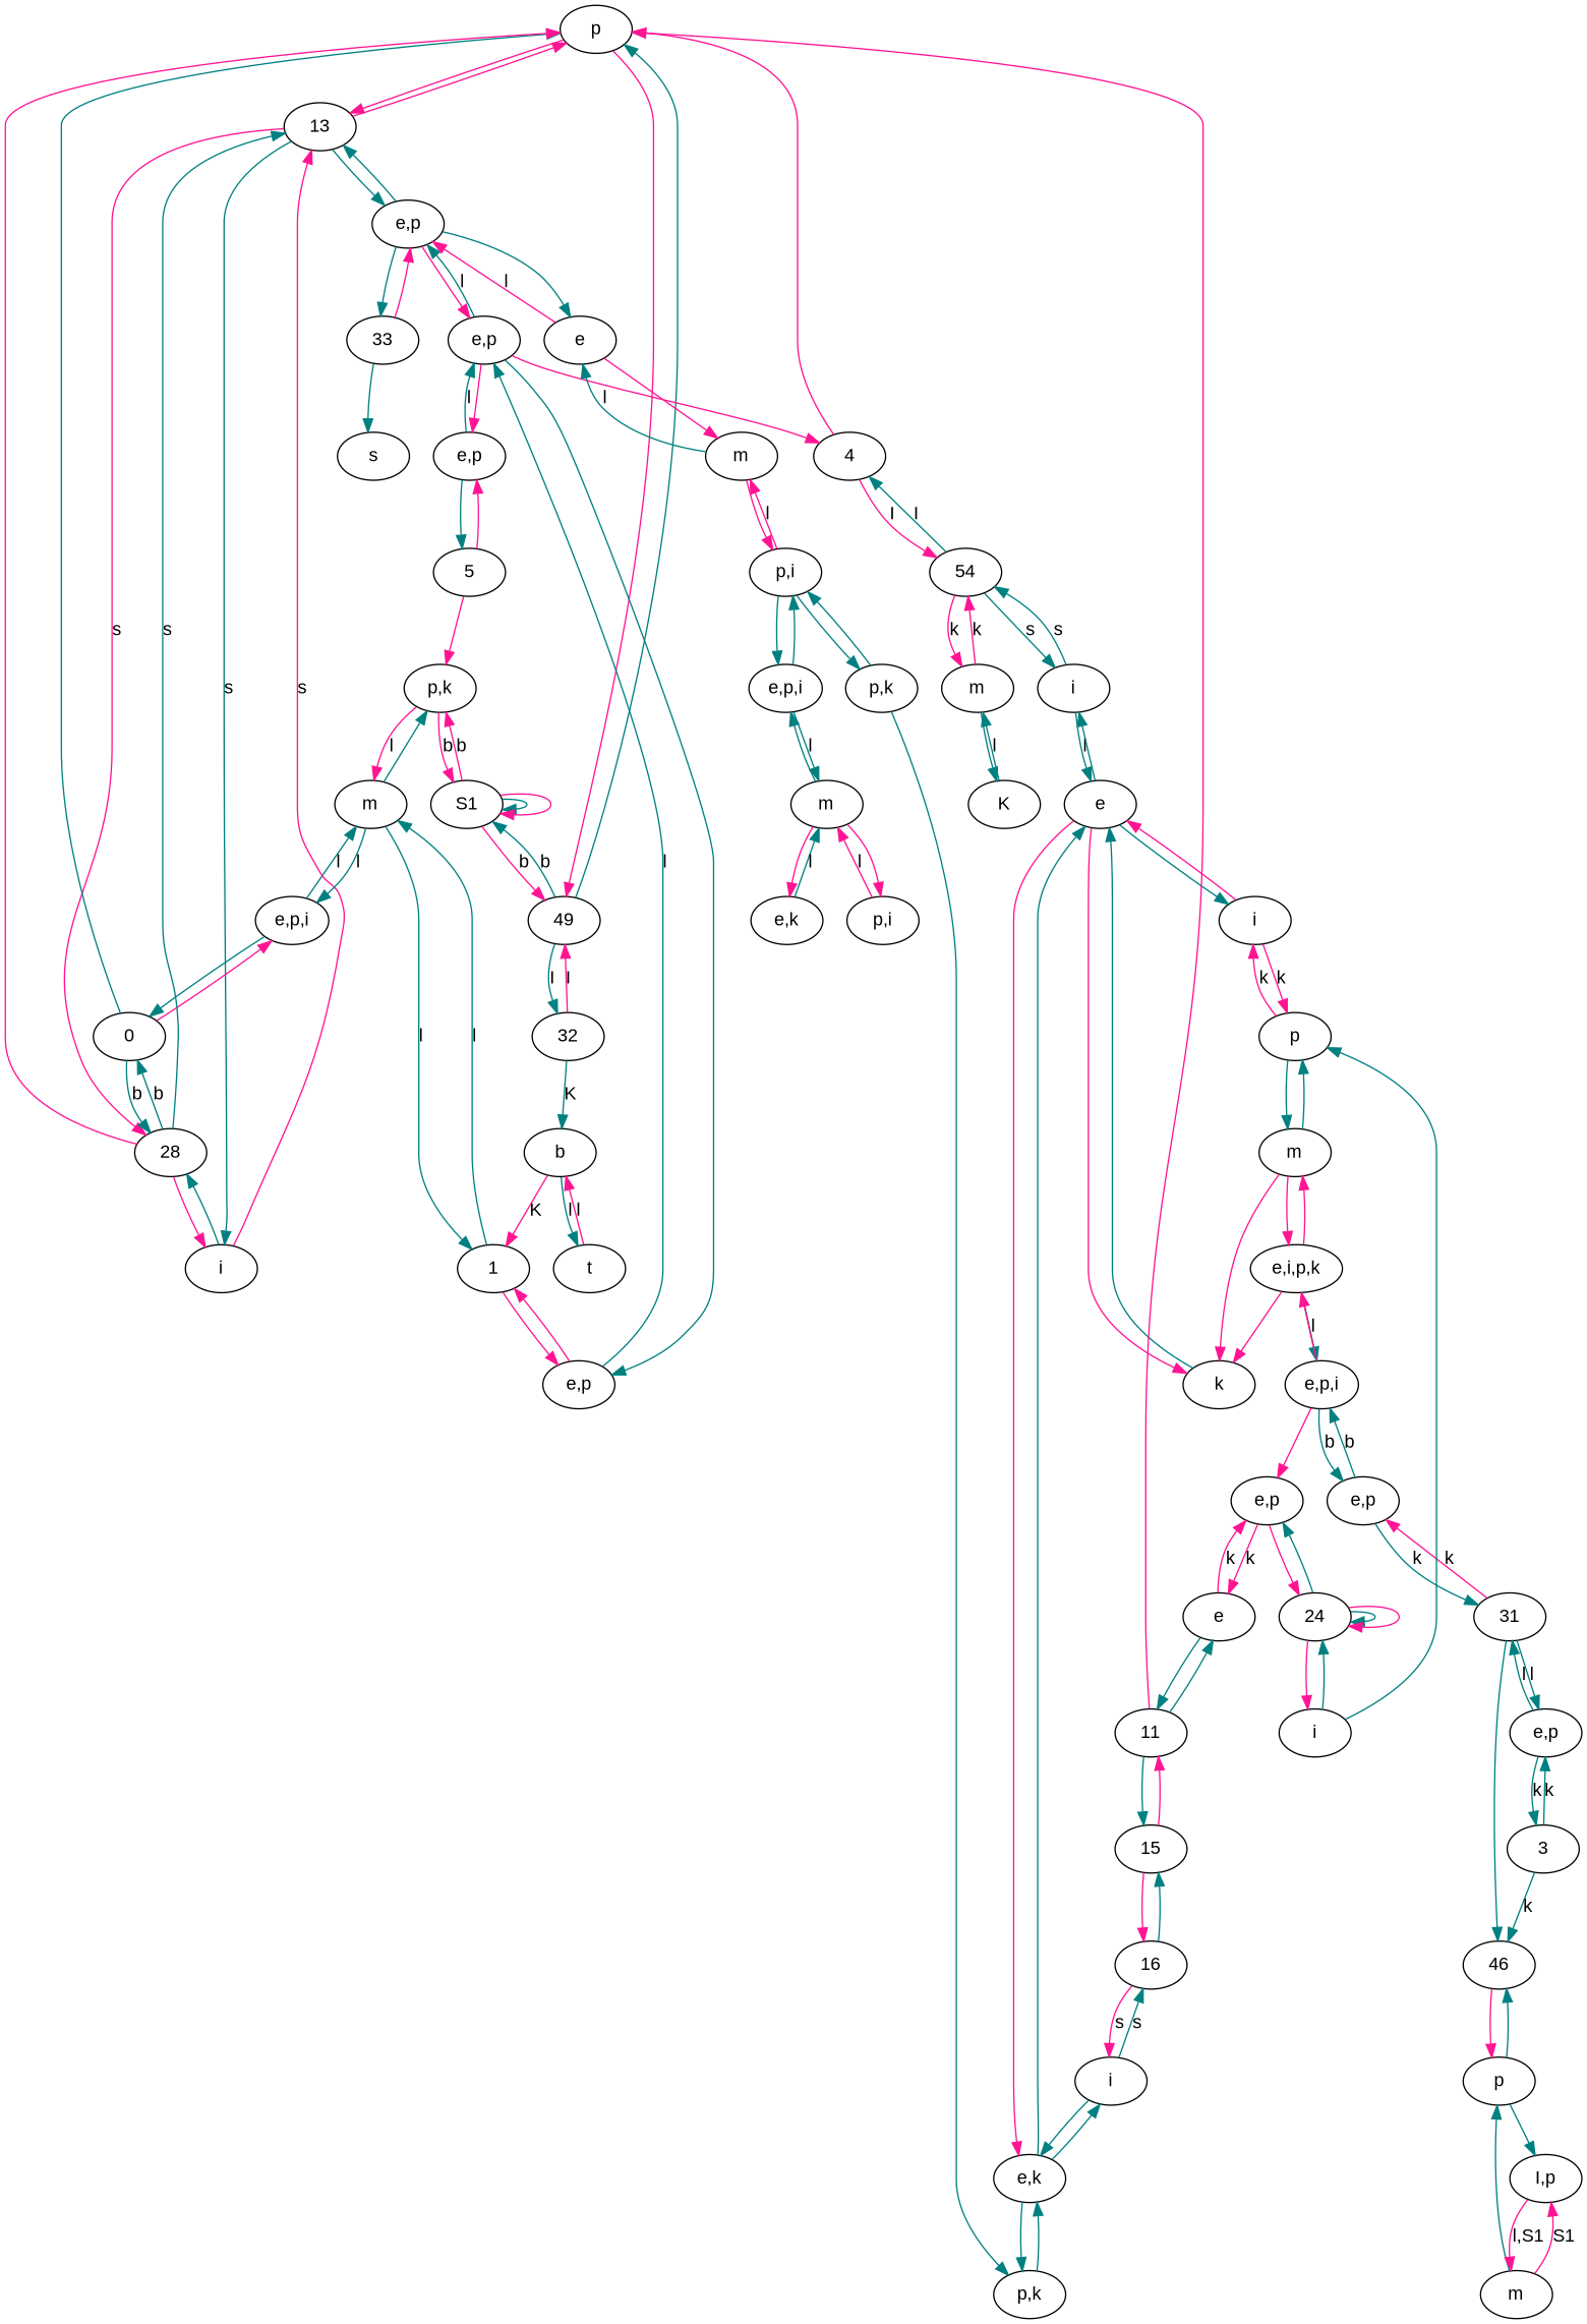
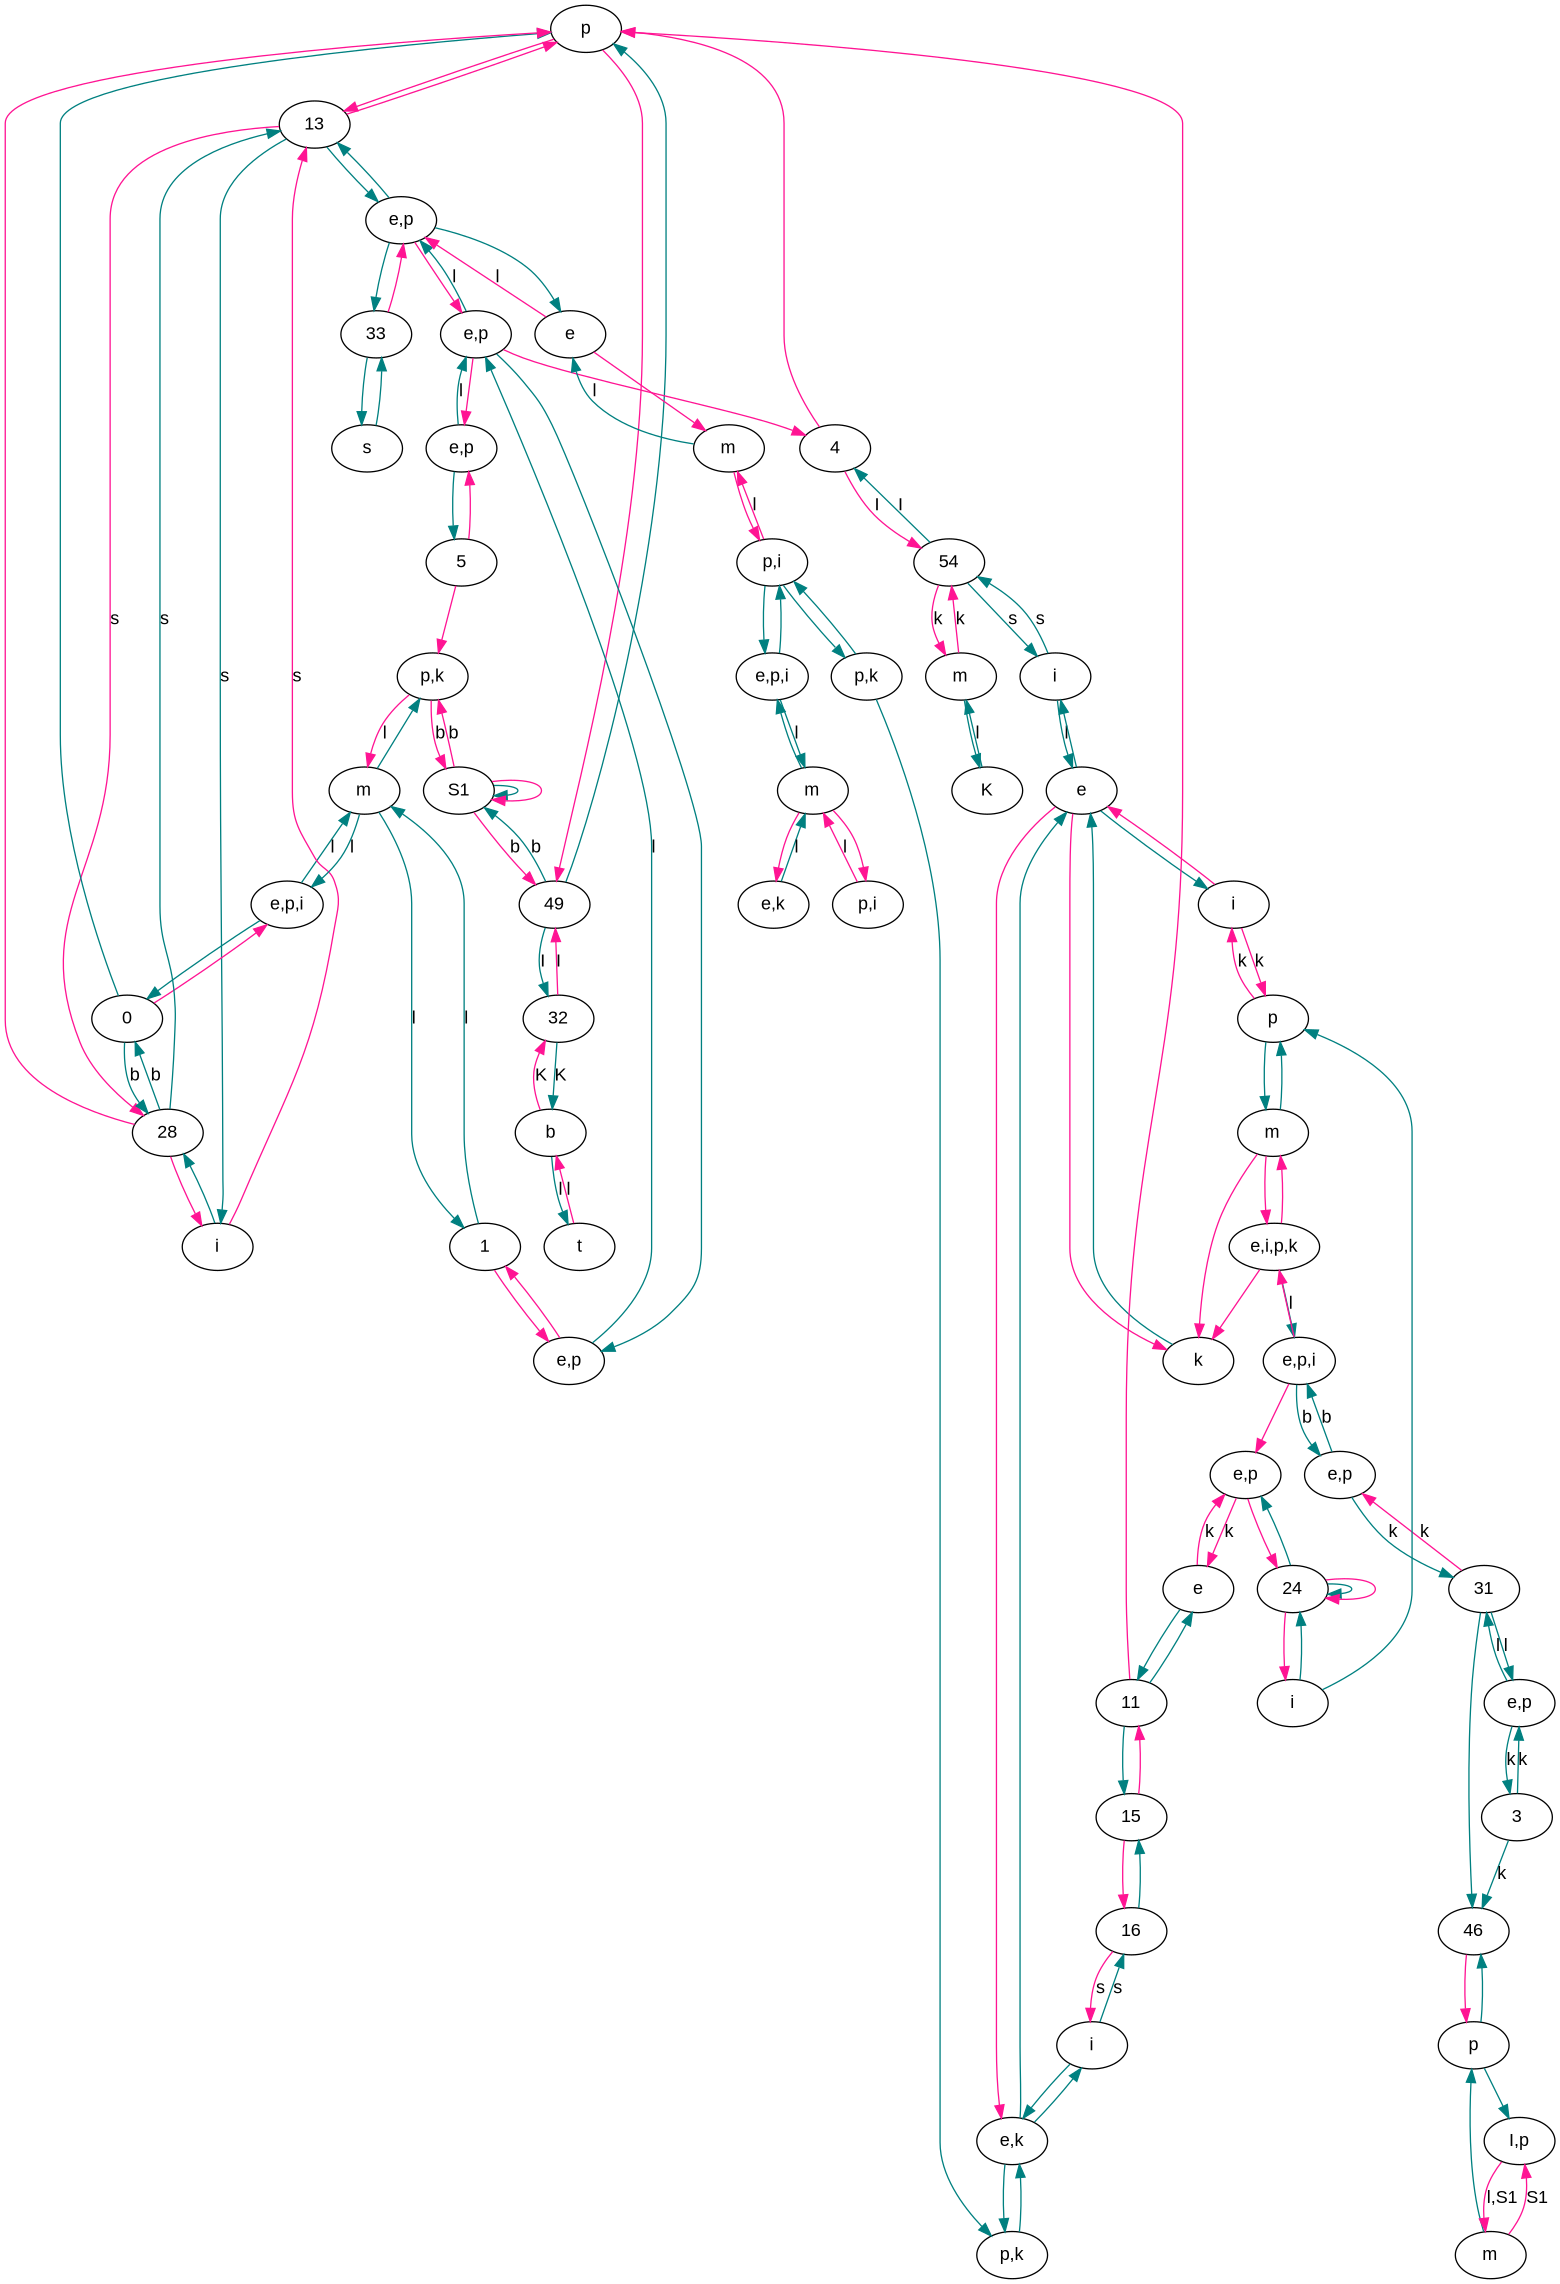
  digraph {
    fontname="Liberation Sans"
    node [fontname="Liberation Sans"]
    edge [color=teal fontname="Liberation Sans"]
    n1 [label=p]
    13
    49
    0
    28
    n6 [label="e,p,i"]
    n7 [label=i]
    n8 [label=m]
    n9 [label=i]
    54
    n11 [label=e]
    4
    n13 [label=m]
    n14 [label=k]
    n15 [label="e,k"]
    n16 [label=i]
    n17 [label="e,p"]
    3
    31
    46
    n21 [label=p]
    n22 [label="p,k"]
    n23 [label=S1]
    5
    n25 [label="e,p"]
    n26 [label="e,p"]
    n27 [label=1]
    n28 [label="e,p"]
    n29 [label="p,i"]
    n30 [label=m]
    n31 [label="e,p,i"]
    n32 [label="e,k"]
    n33 [label="p,k"]
    n34 [label="p,i"]
    n35 [label="p,k"]
    n36 [label=m]
    n37 [label="e,p"]
    11
    15
    n40 [label=e]
    16
    n42 [label="e,p"]
    n43 [label=i]
    n44 [label="e,p"]
    n45 [label=e]
    33
    32
    n48 [label=m]
    n49 [label="e,i,p,k"]
    n50 [label=p]
    n51 [label="e,p,i"]
    n52 [label=t]
    n53 [label=b]
    24
    n55 [label=i]
    n56 [label=m]
    n57 [label="I,p"]
    n58 [label=s]
    n59 [label=K]
    n1 -> 13 [color=deeppink]
    n1 -> 49 [color=deeppink]
    13 -> n1 [color=deeppink]
    13 -> 28 [color=deeppink label=s]
    13 -> n7 [label=s]
    13 -> n44
    49 -> n1
    49 -> n23 [label=b]
    49 -> 32 [label=I]
    0 -> n1
    0 -> 28 [label=b]
    0 -> n6 [color=deeppink]
    28 -> n1 [color=deeppink]
    28 -> 13 [label=s]
    28 -> 0 [label=b]
    28 -> n7 [color=deeppink]
    n6 -> 0
    n6 -> n8 [label=l]
    n7 -> 13 [color=deeppink label=s]
    n7 -> 28
    n8 -> n6 [label=l]
    n8 -> n22
    n8 -> n27 [label=l]
    n9 -> 54 [label=s]
    n9 -> n11 [label=l]
    54 -> n9 [label=s]
    54 -> 4 [label=I]
    54 -> n13 [color=deeppink label=k]
    n11 -> n9
    n11 -> n14 [color=deeppink]
    n11 -> n15 [color=deeppink]
    n11 -> n16
    4 -> n1 [color=deeppink]
    4 -> 54 [color=deeppink label=I]
    n13 -> 54 [color=deeppink label=k]
    n13 -> n59
    n14 -> n11
    n15 -> n11
    n15 -> n35
    n15 -> n43
    n16 -> n11 [color=deeppink]
    n16 -> n50 [color=deeppink label=k]
    n17 -> 3 [label=k]
    n17 -> 31 [label=l]
    3 -> n17 [label=k]
    3 -> 46 [label=k]
    31 -> n17 [label=l]
    31 -> 46
    31 -> n37 [color=deeppink label=k]
    46 -> n21 [color=deeppink]
    n21 -> 46
    n21 -> n57
    n22 -> n8 [color=deeppink label=l]
    n22 -> n23 [color=deeppink label=b]
    n23 -> 49 [color=deeppink label=b]
    n23 -> n22 [color=deeppink label=b]
    n23 -> n23
    n23 -> n23 [color=deeppink]
    5 -> n22 [color=deeppink]
    5 -> n25 [color=deeppink]
    n25 -> 5
    n25 -> n26 [label=l]
    n26 -> 4 [color=deeppink]
    n26 -> n25 [color=deeppink]
    n26 -> n28
    n26 -> n44 [label=l]
    n27 -> n8 [label=l]
    n27 -> n28 [color=deeppink]
    n28 -> n26 [label=l]
    n28 -> n27 [color=deeppink]
    n29 -> n30 [color=deeppink label=l]
    n30 -> n29 [color=deeppink]
    n30 -> n31
    n30 -> n32 [color=deeppink]
    n31 -> n30 [label=l]
    n31 -> n34
    n32 -> n30 [label=l]
    n33 -> n34
    n33 -> n35
    n34 -> n31
    n34 -> n33
    n34 -> n36 [color=deeppink label=l]
    n35 -> n15
    n36 -> n34 [color=deeppink]
    n36 -> n45 [label=l]
    n37 -> 31 [label=k]
    n37 -> n51 [label=b]
    11 -> n1 [color=deeppink]
    11 -> 15
    11 -> n40
    15 -> 11 [color=deeppink]
    15 -> 16 [color=deeppink]
    n40 -> 11
    n40 -> n42 [color=deeppink label=k]
    16 -> 15
    16 -> n43 [color=deeppink label=s]
    n42 -> n40 [color=deeppink label=k]
    n42 -> 24 [color=deeppink]
    n43 -> n15
    n43 -> 16 [label=s]
    n44 -> 13
    n44 -> n26 [color=deeppink]
    n44 -> n45
    n44 -> 33
    n45 -> n36 [color=deeppink]
    n45 -> n44 [color=deeppink label=l]
    33 -> n44 [color=deeppink]
    33 -> n58
    32 -> 49 [color=deeppink label=I]
    32 -> n53 [label=K]
    n48 -> n14 [color=deeppink]
    n48 -> n49 [color=deeppink]
    n48 -> n50
    n49 -> n14 [color=deeppink]
    n49 -> n48 [color=deeppink]
    n49 -> n51 [label=l]
    n50 -> n16 [color=deeppink label=k]
    n50 -> n48
    n51 -> n37 [label=b]
    n51 -> n42 [color=deeppink]
    n51 -> n49 [color=deeppink]
    n52 -> n53 [color=deeppink label=l]
-   n53 -> n27 [color=deeppink label=K]
+   n53 -> 32 [color=deeppink label=K]
    n53 -> n52 [label=l]
    24 -> n42
    24 -> 24
    24 -> 24 [color=deeppink]
    24 -> n55 [color=deeppink]
    n55 -> n50
    n55 -> 24
    n56 -> n21
    n56 -> n57 [color=deeppink label=S1]
    n57 -> n56 [color=deeppink label="l,S1"]
+   n58 -> 33
    n59 -> n13 [label=l]
  }
